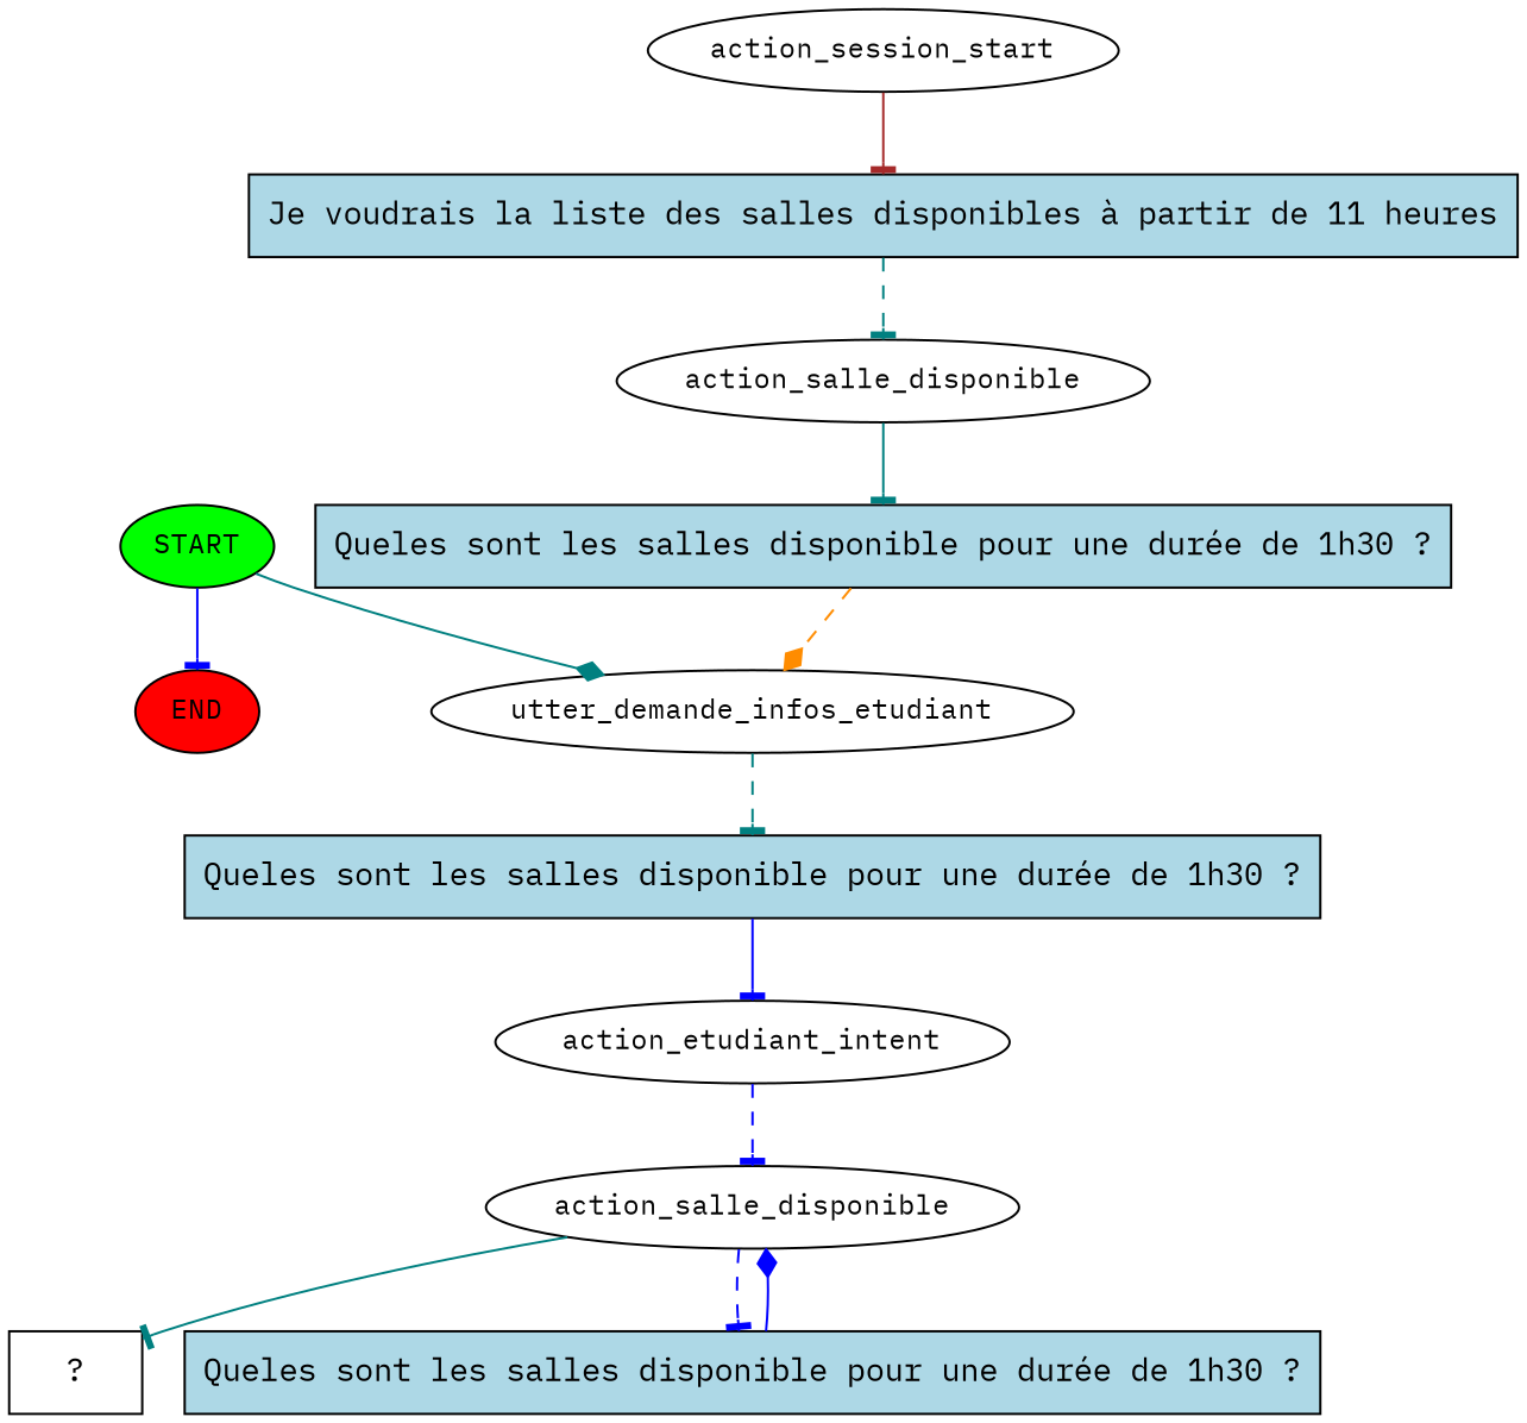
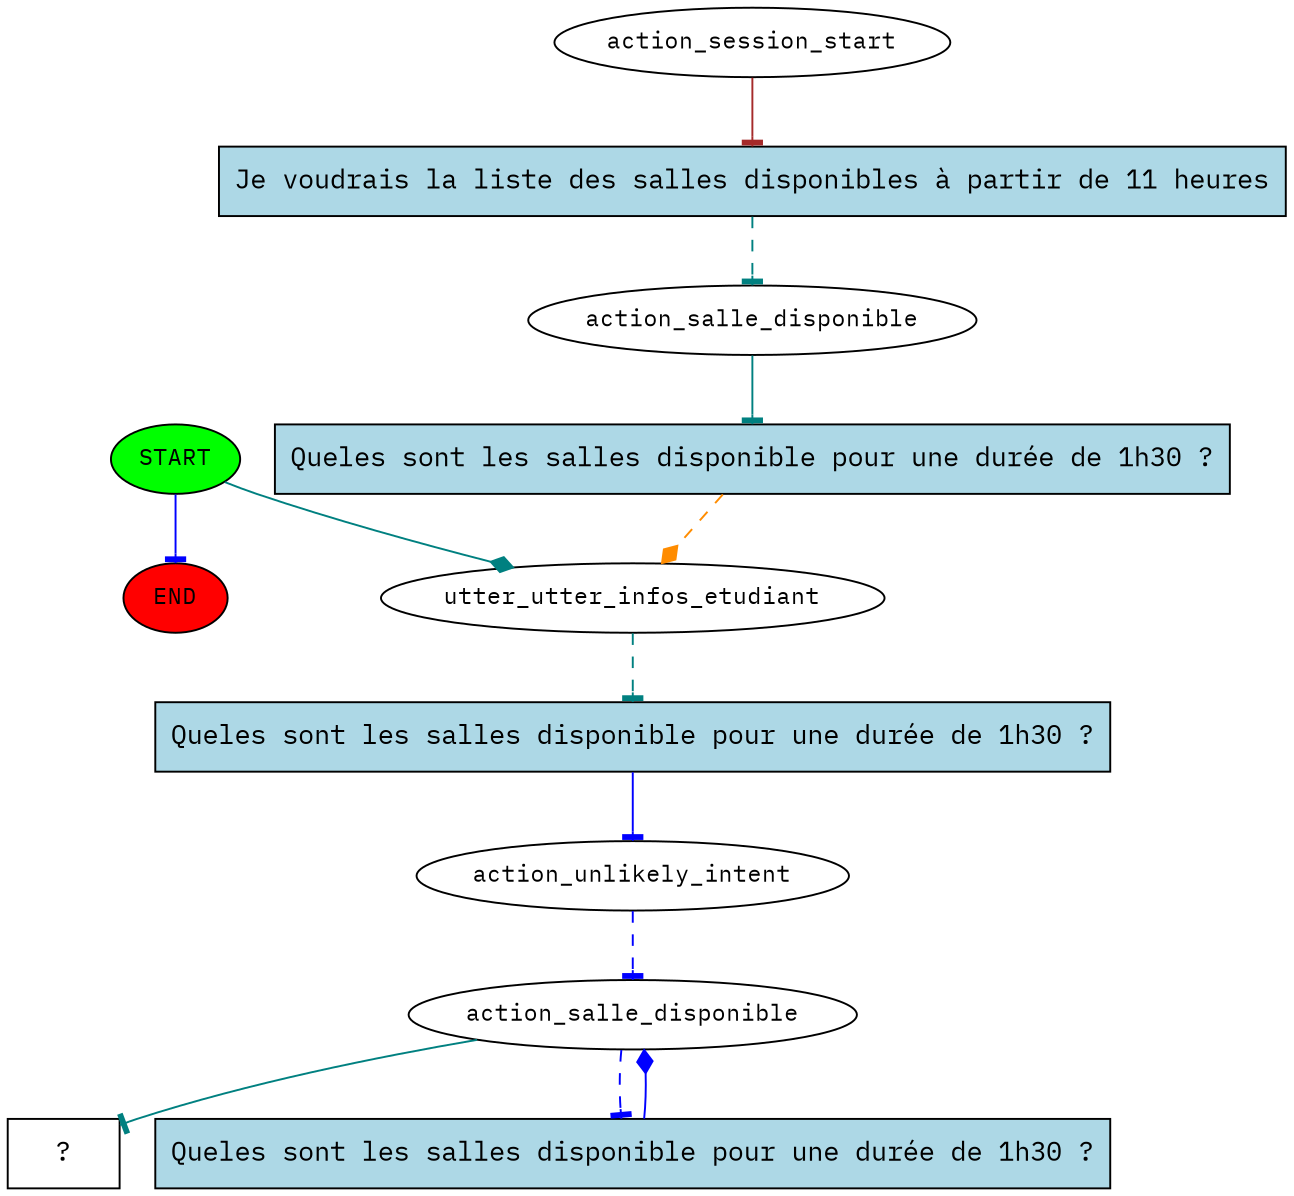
  digraph {
    fontname="IBM Plex Mono"
    node [fontname="IBM Plex Mono" fontsize=12]
    edge [arrowhead=tee color=blue fontname="IBM Plex Mono" style=solid]
    n1 [fillcolor=green label=START style=filled]
    n2 [fillcolor=red label=END style=filled]
-   n3 [label=utter_demande_infos_etudiant]
+   n3 [label=utter_utter_infos_etudiant]
    n4 [label=action_session_start]
    n5 [fillcolor=lightblue label="Je voudrais la liste des salles disponibles à partir de 11 heures" shape=rect style=filled fontsize=""]
    n6 [label=action_salle_disponible]
    n7 [fillcolor=lightblue label="Queles sont les salles disponible pour une durée de 1h30 ?" shape=rect style=filled fontsize=""]
    n8 [fillcolor=lightblue label="Queles sont les salles disponible pour une durée de 1h30 ?" shape=rect style=filled fontsize=""]
-   n9 [label=action_etudiant_intent]
+   n9 [label=action_unlikely_intent]
    n10 [label=action_salle_disponible]
    n11 [label="  ?  " shape=rect fontsize=""]
    n12 [fillcolor=lightblue label="Queles sont les salles disponible pour une durée de 1h30 ?" shape=rect style=filled fontsize=""]
    n1 -> n2
    n1 -> n3 [arrowhead=diamond color=teal]
    n3 -> n8 [color=teal style=dashed]
    n4 -> n5 [color=brown]
    n5 -> n6 [color=teal style=dashed]
    n6 -> n7 [color=teal]
    n7 -> n3 [arrowhead=diamond color=darkorange style=dashed]
    n8 -> n9
    n9 -> n10 [style=dashed]
    n10 -> n11 [color=teal]
    n10 -> n12 [style=dashed]
    n12 -> n10 [arrowhead=diamond]
  }
